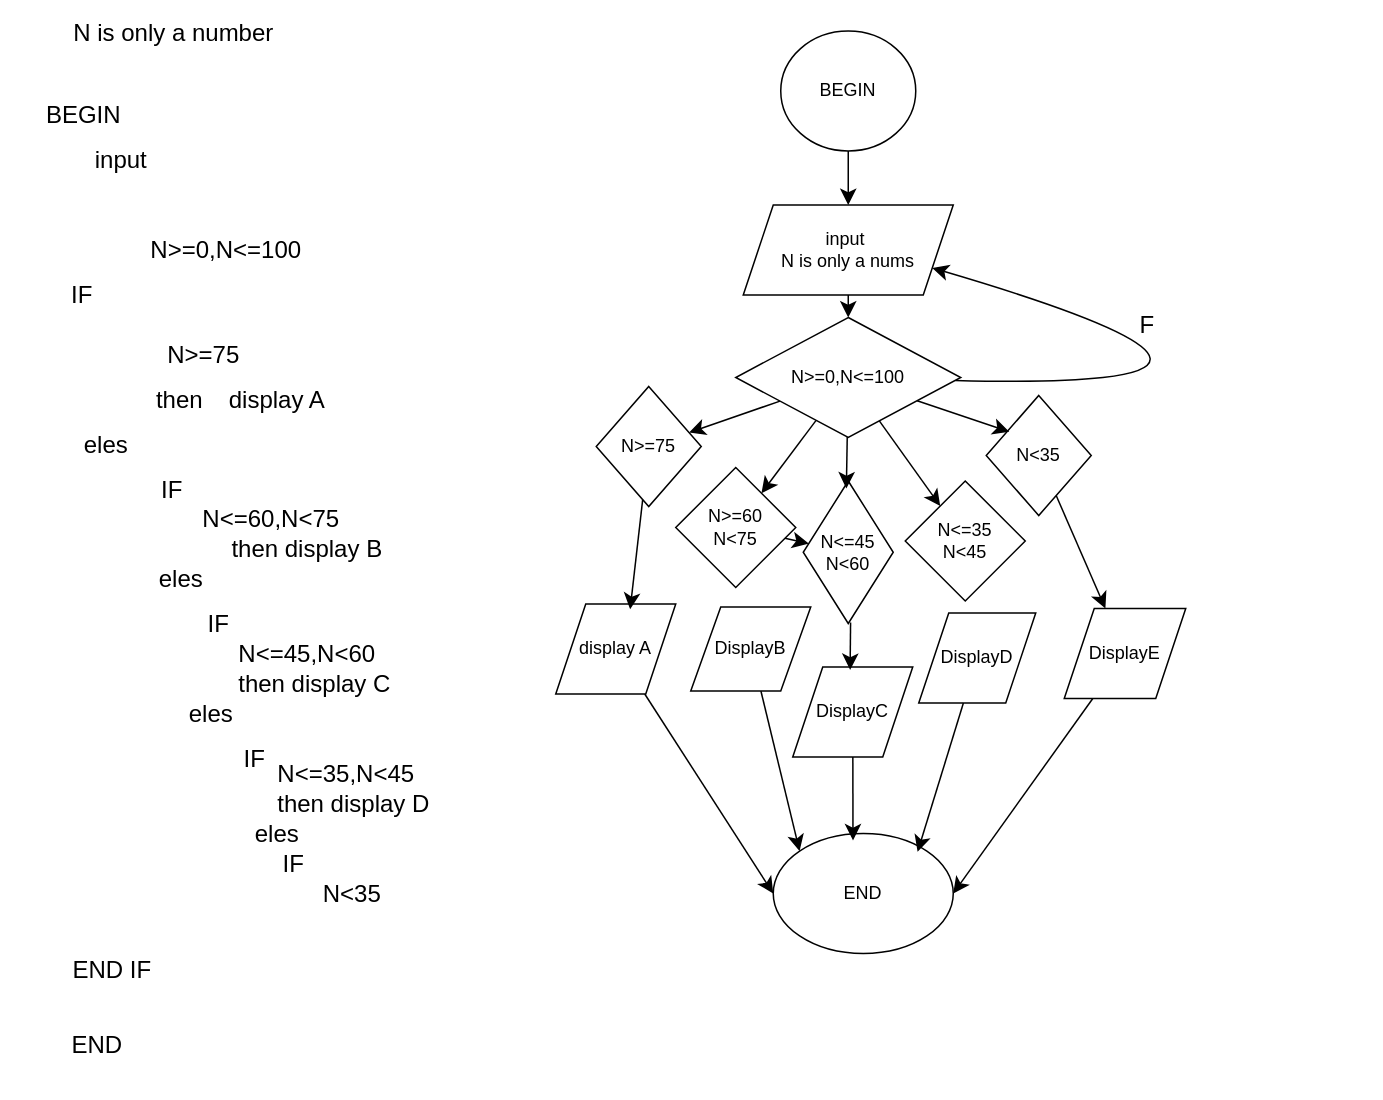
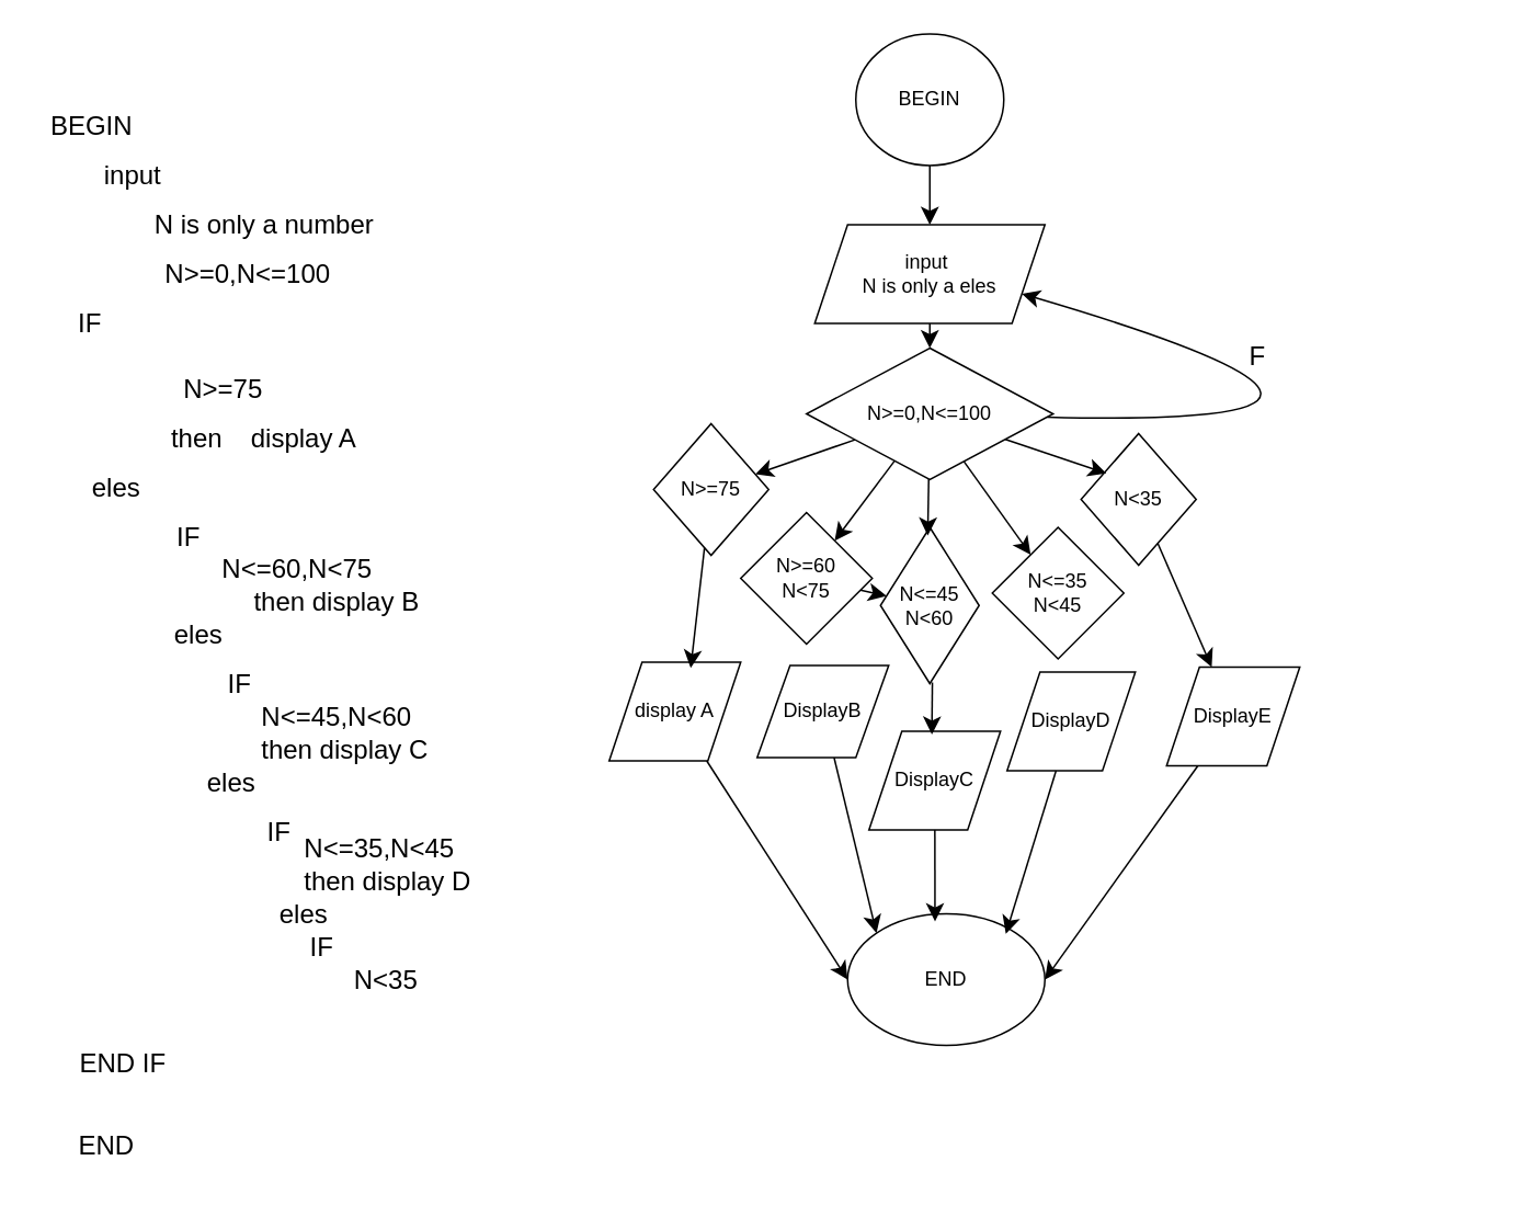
  <mxCell id="0" />
  <mxCell id="1" parent="0" />
  <mxCell id="2" value="BEGIN" style="text;html=1;align=center;verticalAlign=middle;resizable=0;points=[];autosize=1;strokeColor=none;fillColor=none;fontSize=16;" vertex="1" parent="1"><mxGeometry x="20" y="61" width="70" height="30" as="geometry" /></mxCell>
  <mxCell id="3" value="input" style="text;html=1;align=center;verticalAlign=middle;resizable=0;points=[];autosize=1;strokeColor=none;fillColor=none;fontSize=16;" vertex="1" parent="1"><mxGeometry x="50" y="91" width="60" height="30" as="geometry" /></mxCell>
- <mxCell id="4" value="N is only a number" style="text;html=1;align=center;verticalAlign=middle;resizable=0;points=[];autosize=1;strokeColor=none;fillColor=none;fontSize=16;" vertex="1" parent="1"><mxGeometry x="35" y="6" width="160" height="30" as="geometry" /></mxCell>
+ <mxCell id="4" value="N is only a number" style="text;html=1;align=center;verticalAlign=middle;resizable=0;points=[];autosize=1;strokeColor=none;fillColor=none;fontSize=16;" vertex="1" parent="1"><mxGeometry x="80" y="121" width="160" height="30" as="geometry" /></mxCell>
  <mxCell id="5" value="N&amp;gt;=0,N&amp;lt;=100" style="text;html=1;align=center;verticalAlign=middle;resizable=0;points=[];autosize=1;strokeColor=none;fillColor=none;fontSize=16;" vertex="1" parent="1"><mxGeometry x="90" y="151" width="120" height="30" as="geometry" /></mxCell>
  <mxCell id="6" value="IF" style="text;html=1;align=center;verticalAlign=middle;resizable=0;points=[];autosize=1;strokeColor=none;fillColor=none;fontSize=16;" vertex="1" parent="1"><mxGeometry x="34" y="181" width="40" height="30" as="geometry" /></mxCell>
  <mxCell id="7" value="N&amp;gt;=75" style="text;html=1;align=center;verticalAlign=middle;resizable=0;points=[];autosize=1;strokeColor=none;fillColor=none;fontSize=16;" vertex="1" parent="1"><mxGeometry x="100" y="221" width="70" height="30" as="geometry" /></mxCell>
  <mxCell id="8" value="then" style="text;html=1;align=center;verticalAlign=middle;resizable=0;points=[];autosize=1;strokeColor=none;fillColor=none;fontSize=16;" vertex="1" parent="1"><mxGeometry x="94" y="251" width="50" height="30" as="geometry" /></mxCell>
  <mxCell id="9" value="display A" style="text;html=1;align=center;verticalAlign=middle;resizable=0;points=[];autosize=1;strokeColor=none;fillColor=none;fontSize=16;" vertex="1" parent="1"><mxGeometry x="139" y="251" width="90" height="30" as="geometry" /></mxCell>
  <mxCell id="10" value="eles" style="text;html=1;align=center;verticalAlign=middle;resizable=0;points=[];autosize=1;strokeColor=none;fillColor=none;fontSize=16;" vertex="1" parent="1"><mxGeometry x="45" y="281" width="50" height="30" as="geometry" /></mxCell>
  <mxCell id="11" value="IF" style="text;html=1;align=center;verticalAlign=middle;resizable=0;points=[];autosize=1;strokeColor=none;fillColor=none;fontSize=16;" vertex="1" parent="1"><mxGeometry x="94" y="311" width="40" height="30" as="geometry" /></mxCell>
  <mxCell id="12" value="N&amp;lt;=60,N&amp;lt;75" style="text;html=1;align=center;verticalAlign=middle;resizable=0;points=[];autosize=1;strokeColor=none;fillColor=none;fontSize=16;" vertex="1" parent="1"><mxGeometry x="125" y="330" width="110" height="30" as="geometry" /></mxCell>
  <mxCell id="13" value="then display B" style="text;html=1;align=center;verticalAlign=middle;resizable=0;points=[];autosize=1;strokeColor=none;fillColor=none;fontSize=16;" vertex="1" parent="1"><mxGeometry x="144" y="350" width="120" height="30" as="geometry" /></mxCell>
  <mxCell id="14" value="eles" style="text;html=1;align=center;verticalAlign=middle;resizable=0;points=[];autosize=1;strokeColor=none;fillColor=none;fontSize=16;" vertex="1" parent="1"><mxGeometry x="95" y="370" width="50" height="30" as="geometry" /></mxCell>
  <mxCell id="15" value="IF" style="text;html=1;align=center;verticalAlign=middle;resizable=0;points=[];autosize=1;strokeColor=none;fillColor=none;fontSize=16;" vertex="1" parent="1"><mxGeometry x="125" y="400" width="40" height="30" as="geometry" /></mxCell>
  <mxCell id="16" value="N&amp;lt;=45,N&amp;lt;60" style="text;html=1;align=center;verticalAlign=middle;resizable=0;points=[];autosize=1;strokeColor=none;fillColor=none;fontSize=16;" vertex="1" parent="1"><mxGeometry x="149" y="420" width="110" height="30" as="geometry" /></mxCell>
  <mxCell id="17" value="then display C" style="text;html=1;align=center;verticalAlign=middle;resizable=0;points=[];autosize=1;strokeColor=none;fillColor=none;fontSize=16;" vertex="1" parent="1"><mxGeometry x="149" y="440" width="120" height="30" as="geometry" /></mxCell>
  <mxCell id="18" value="eles" style="text;html=1;align=center;verticalAlign=middle;resizable=0;points=[];autosize=1;strokeColor=none;fillColor=none;fontSize=16;" vertex="1" parent="1"><mxGeometry x="115" y="460" width="50" height="30" as="geometry" /></mxCell>
  <mxCell id="19" value="IF" style="text;html=1;align=center;verticalAlign=middle;resizable=0;points=[];autosize=1;strokeColor=none;fillColor=none;fontSize=16;" vertex="1" parent="1"><mxGeometry x="149" y="490" width="40" height="30" as="geometry" /></mxCell>
  <mxCell id="20" value="N&amp;lt;=35,N&amp;lt;45" style="text;html=1;align=center;verticalAlign=middle;resizable=0;points=[];autosize=1;strokeColor=none;fillColor=none;fontSize=16;" vertex="1" parent="1"><mxGeometry x="175" y="500" width="110" height="30" as="geometry" /></mxCell>
  <mxCell id="21" value="then display D" style="text;html=1;align=center;verticalAlign=middle;resizable=0;points=[];autosize=1;strokeColor=none;fillColor=none;fontSize=16;" vertex="1" parent="1"><mxGeometry x="175" y="520" width="120" height="30" as="geometry" /></mxCell>
  <mxCell id="22" value="eles" style="text;html=1;align=center;verticalAlign=middle;resizable=0;points=[];autosize=1;strokeColor=none;fillColor=none;fontSize=16;" vertex="1" parent="1"><mxGeometry x="159" y="540" width="50" height="30" as="geometry" /></mxCell>
  <mxCell id="23" value="IF" style="text;html=1;align=center;verticalAlign=middle;resizable=0;points=[];autosize=1;strokeColor=none;fillColor=none;fontSize=16;" vertex="1" parent="1"><mxGeometry x="175" y="560" width="40" height="30" as="geometry" /></mxCell>
  <mxCell id="24" value="N&amp;lt;35" style="text;html=1;align=center;verticalAlign=middle;resizable=0;points=[];autosize=1;strokeColor=none;fillColor=none;fontSize=16;" vertex="1" parent="1"><mxGeometry x="204" y="580" width="60" height="30" as="geometry" /></mxCell>
  <mxCell id="25" value="END IF" style="text;html=1;align=center;verticalAlign=middle;resizable=0;points=[];autosize=1;strokeColor=none;fillColor=none;fontSize=16;" vertex="1" parent="1"><mxGeometry x="34" y="631" width="80" height="30" as="geometry" /></mxCell>
  <mxCell id="26" value="END" style="text;html=1;align=center;verticalAlign=middle;resizable=0;points=[];autosize=1;strokeColor=none;fillColor=none;fontSize=16;" vertex="1" parent="1"><mxGeometry x="34" y="681" width="60" height="30" as="geometry" /></mxCell>
  <mxCell id="27" value="" style="edgeStyle=none;curved=1;rounded=0;orthogonalLoop=1;jettySize=auto;html=1;fontSize=12;startSize=8;endSize=8;" edge="1" parent="1" source="28" target="30"><mxGeometry relative="1" as="geometry" /></mxCell>
  <mxCell id="28" value="BEGIN" style="ellipse;whiteSpace=wrap;html=1;" vertex="1" parent="1"><mxGeometry x="520" y="20" width="90" height="80" as="geometry" /></mxCell>
  <mxCell id="29" value="" style="edgeStyle=none;curved=1;rounded=0;orthogonalLoop=1;jettySize=auto;html=1;fontSize=12;startSize=8;endSize=8;" edge="1" parent="1" source="30" target="35"><mxGeometry relative="1" as="geometry" /></mxCell>
- <mxCell id="30" value="input&amp;nbsp;&lt;div&gt;N is only a nums&lt;/div&gt;" style="shape=parallelogram;perimeter=parallelogramPerimeter;whiteSpace=wrap;html=1;fixedSize=1;" vertex="1" parent="1"><mxGeometry x="495" y="136" width="140" height="60" as="geometry" /></mxCell>
+ <mxCell id="30" value="input&amp;nbsp;&lt;div&gt;N is only a eles&lt;/div&gt;" style="shape=parallelogram;perimeter=parallelogramPerimeter;whiteSpace=wrap;html=1;fixedSize=1;" vertex="1" parent="1"><mxGeometry x="495" y="136" width="140" height="60" as="geometry" /></mxCell>
  <mxCell id="31" style="edgeStyle=none;curved=1;rounded=0;orthogonalLoop=1;jettySize=auto;html=1;entryX=1;entryY=0.75;entryDx=0;entryDy=0;fontSize=12;startSize=8;endSize=8;" edge="1" parent="1" source="35" target="30"><mxGeometry relative="1" as="geometry"><Array as="points"><mxPoint x="900" y="260" /></Array></mxGeometry></mxCell>
  <mxCell id="32" style="edgeStyle=none;curved=1;rounded=0;orthogonalLoop=1;jettySize=auto;html=1;fontSize=12;startSize=8;endSize=8;" edge="1" parent="1" source="35" target="37"><mxGeometry relative="1" as="geometry" /></mxCell>
  <mxCell id="33" style="edgeStyle=none;curved=1;rounded=0;orthogonalLoop=1;jettySize=auto;html=1;fontSize=12;startSize=8;endSize=8;" edge="1" parent="1" source="35" target="38"><mxGeometry relative="1" as="geometry" /></mxCell>
  <mxCell id="34" style="edgeStyle=none;curved=1;rounded=0;orthogonalLoop=1;jettySize=auto;html=1;fontSize=12;startSize=8;endSize=8;" edge="1" parent="1" source="35" target="40"><mxGeometry relative="1" as="geometry" /></mxCell>
  <mxCell id="35" value="N&amp;gt;=0,N&amp;lt;=100" style="rhombus;whiteSpace=wrap;html=1;" vertex="1" parent="1"><mxGeometry x="490" y="211" width="150" height="80" as="geometry" /></mxCell>
  <mxCell id="36" value="F" style="text;html=1;align=center;verticalAlign=middle;resizable=0;points=[];autosize=1;strokeColor=none;fillColor=none;fontSize=16;" vertex="1" parent="1"><mxGeometry x="749" y="201" width="30" height="30" as="geometry" /></mxCell>
  <mxCell id="37" value="N&amp;gt;=75" style="rhombus;whiteSpace=wrap;html=1;" vertex="1" parent="1"><mxGeometry x="397" y="257" width="70" height="80" as="geometry" /></mxCell>
  <mxCell id="38" value="N&amp;gt;=60&lt;div&gt;N&amp;lt;75&lt;/div&gt;" style="rhombus;whiteSpace=wrap;html=1;" vertex="1" parent="1"><mxGeometry x="450" y="311" width="80" height="80" as="geometry" /></mxCell>
  <mxCell id="39" value="N&amp;lt;=45&lt;div&gt;N&amp;lt;60&lt;/div&gt;" style="rhombus;whiteSpace=wrap;html=1;" vertex="1" parent="1"><mxGeometry x="535" y="320" width="60" height="95" as="geometry" /></mxCell>
  <mxCell id="40" value="N&amp;lt;=35&lt;div&gt;N&amp;lt;45&lt;/div&gt;" style="rhombus;whiteSpace=wrap;html=1;" vertex="1" parent="1"><mxGeometry x="603" y="320" width="80" height="80" as="geometry" /></mxCell>
  <mxCell id="41" style="edgeStyle=none;curved=1;rounded=0;orthogonalLoop=1;jettySize=auto;html=1;fontSize=12;startSize=8;endSize=8;" edge="1" parent="1" source="42" target="53"><mxGeometry relative="1" as="geometry" /></mxCell>
  <mxCell id="42" value="N&amp;lt;35" style="rhombus;whiteSpace=wrap;html=1;" vertex="1" parent="1"><mxGeometry x="657" y="263" width="70" height="80" as="geometry" /></mxCell>
  <mxCell id="43" style="edgeStyle=none;curved=1;rounded=0;orthogonalLoop=1;jettySize=auto;html=1;exitX=0;exitY=0.5;exitDx=0;exitDy=0;fontSize=12;startSize=8;endSize=8;" edge="1" parent="1" source="37" target="37"><mxGeometry relative="1" as="geometry" /></mxCell>
  <mxCell id="44" style="edgeStyle=none;curved=1;rounded=0;orthogonalLoop=1;jettySize=auto;html=1;entryX=0.479;entryY=0.053;entryDx=0;entryDy=0;entryPerimeter=0;fontSize=12;startSize=8;endSize=8;" edge="1" parent="1" source="35" target="39"><mxGeometry relative="1" as="geometry" /></mxCell>
  <mxCell id="45" style="edgeStyle=none;curved=1;rounded=0;orthogonalLoop=1;jettySize=auto;html=1;entryX=0.219;entryY=0.303;entryDx=0;entryDy=0;entryPerimeter=0;fontSize=12;startSize=8;endSize=8;" edge="1" parent="1" source="35" target="42"><mxGeometry relative="1" as="geometry" /></mxCell>
  <mxCell id="46" style="edgeStyle=none;curved=1;rounded=0;orthogonalLoop=1;jettySize=auto;html=1;entryX=0;entryY=0.5;entryDx=0;entryDy=0;fontSize=12;startSize=8;endSize=8;" edge="1" parent="1" source="47" target="57"><mxGeometry relative="1" as="geometry" /></mxCell>
  <mxCell id="47" value="display A" style="shape=parallelogram;perimeter=parallelogramPerimeter;whiteSpace=wrap;html=1;fixedSize=1;" vertex="1" parent="1"><mxGeometry x="370" y="402" width="80" height="60" as="geometry" /></mxCell>
  <mxCell id="48" style="edgeStyle=none;curved=1;rounded=0;orthogonalLoop=1;jettySize=auto;html=1;entryX=0;entryY=0;entryDx=0;entryDy=0;fontSize=12;startSize=8;endSize=8;" edge="1" parent="1" source="49" target="57"><mxGeometry relative="1" as="geometry" /></mxCell>
  <mxCell id="49" value="DisplayB" style="shape=parallelogram;perimeter=parallelogramPerimeter;whiteSpace=wrap;html=1;fixedSize=1;" vertex="1" parent="1"><mxGeometry x="460" y="404" width="80" height="56" as="geometry" /></mxCell>
  <mxCell id="50" value="DisplayC" style="shape=parallelogram;perimeter=parallelogramPerimeter;whiteSpace=wrap;html=1;fixedSize=1;" vertex="1" parent="1"><mxGeometry x="528" y="444" width="80" height="60" as="geometry" /></mxCell>
  <mxCell id="51" value="DisplayD" style="shape=parallelogram;perimeter=parallelogramPerimeter;whiteSpace=wrap;html=1;fixedSize=1;" vertex="1" parent="1"><mxGeometry x="612" y="408" width="78" height="60" as="geometry" /></mxCell>
  <mxCell id="52" style="edgeStyle=none;curved=1;rounded=0;orthogonalLoop=1;jettySize=auto;html=1;entryX=1;entryY=0.5;entryDx=0;entryDy=0;fontSize=12;startSize=8;endSize=8;" edge="1" parent="1" source="53" target="57"><mxGeometry relative="1" as="geometry" /></mxCell>
  <mxCell id="53" value="DisplayE" style="shape=parallelogram;perimeter=parallelogramPerimeter;whiteSpace=wrap;html=1;fixedSize=1;" vertex="1" parent="1"><mxGeometry x="709" y="405" width="81" height="60" as="geometry" /></mxCell>
  <mxCell id="54" style="edgeStyle=none;curved=1;rounded=0;orthogonalLoop=1;jettySize=auto;html=1;entryX=0.62;entryY=0.059;entryDx=0;entryDy=0;entryPerimeter=0;fontSize=12;startSize=8;endSize=8;" edge="1" parent="1" source="37" target="47"><mxGeometry relative="1" as="geometry" /></mxCell>
  <mxCell id="55" style="edgeStyle=none;curved=1;rounded=0;orthogonalLoop=1;jettySize=auto;html=1;fontSize=12;startSize=8;endSize=8;" edge="1" parent="1" source="38" target="39"><mxGeometry relative="1" as="geometry" /></mxCell>
  <mxCell id="56" style="edgeStyle=none;curved=1;rounded=0;orthogonalLoop=1;jettySize=auto;html=1;entryX=0.453;entryY=0.033;entryDx=0;entryDy=0;entryPerimeter=0;fontSize=12;startSize=8;endSize=8;" edge="1" parent="1"><mxGeometry relative="1" as="geometry"><mxPoint x="566.547" y="414.283" as="sourcePoint" /><mxPoint x="566.24" y="445.98" as="targetPoint" /></mxGeometry></mxCell>
  <mxCell id="57" value="END" style="ellipse;whiteSpace=wrap;html=1;" vertex="1" parent="1"><mxGeometry x="515" y="555" width="120" height="80" as="geometry" /></mxCell>
  <mxCell id="58" style="edgeStyle=none;curved=1;rounded=0;orthogonalLoop=1;jettySize=auto;html=1;entryX=0.443;entryY=0.058;entryDx=0;entryDy=0;entryPerimeter=0;fontSize=12;startSize=8;endSize=8;" edge="1" parent="1" source="50" target="57"><mxGeometry relative="1" as="geometry" /></mxCell>
  <mxCell id="59" style="edgeStyle=none;curved=1;rounded=0;orthogonalLoop=1;jettySize=auto;html=1;entryX=0.802;entryY=0.153;entryDx=0;entryDy=0;entryPerimeter=0;fontSize=12;startSize=8;endSize=8;" edge="1" parent="1" source="51" target="57"><mxGeometry relative="1" as="geometry" /></mxCell>
